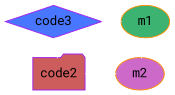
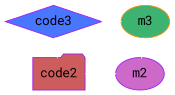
  digraph {
    fontname="Roboto Mono"
    nodesep=.3
    ranksep=.3
    node [color=purple fontname="Roboto Mono" shape=ellipse style=filled]
    edge [color=white fontname="Roboto Mono"]
    n1 [fillcolor=royalblue1 label=code3 shape=diamond]
-   m1 [color=darkorange fillcolor=mediumseagreen]
+   m1 [color=darkorange fillcolor=mediumseagreen label=m3]
    code2 [fillcolor=indianred shape=folder]
-   m2 [color=darkorange fillcolor=orchid3]
+   m2 [fillcolor=orchid3]
    subgraph sub_1 {
      rank=same
      n1
      m1
    }
    subgraph sub_2 {
      rank=same
      code2
      m2
    }
    n1 -> m1
    n1 -> code2
    m1 -> m2
    code2 -> m2
  }
